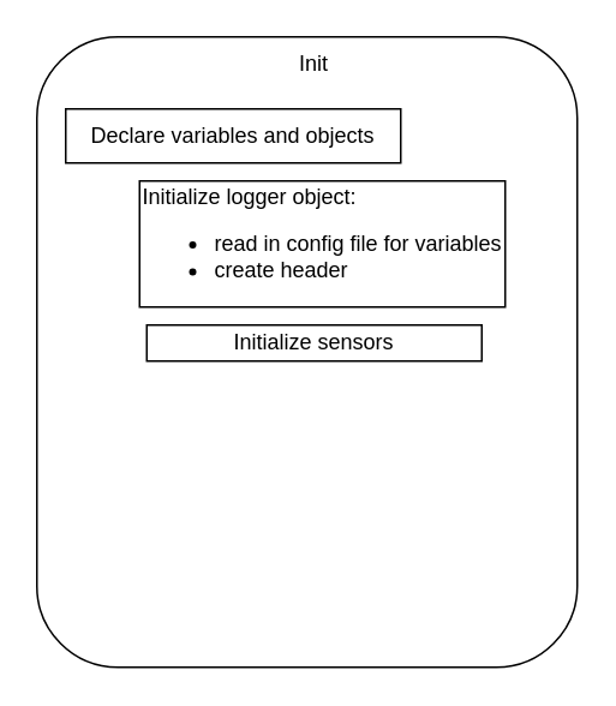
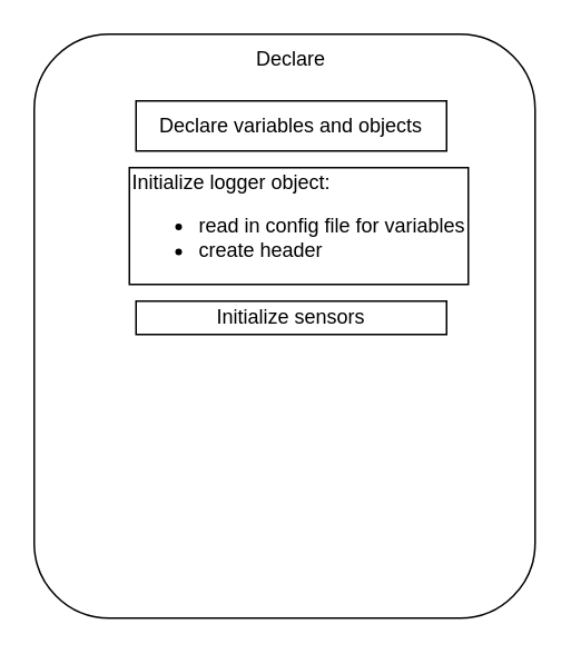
  <mxCell id="0" />
  <mxCell id="1" parent="0" />
  <mxCell id="2" value="" style="rounded=1;whiteSpace=wrap;html=1;fillColor=none;" vertex="1" parent="1"><mxGeometry x="20" y="20" width="300" height="350" as="geometry" /></mxCell>
- <mxCell id="3" value="Init" style="text;html=1;strokeColor=none;fillColor=none;align=center;verticalAlign=middle;whiteSpace=wrap;rounded=0;" vertex="1" parent="1"><mxGeometry x="144" y="20" width="60" height="30" as="geometry" /></mxCell>
- <mxCell id="4" value="Declare variables and objects" style="rounded=0;whiteSpace=wrap;html=1;fillColor=none;" vertex="1" parent="1"><mxGeometry x="36" y="60" width="186" height="30" as="geometry" /></mxCell>
+ <mxCell id="3" value="Declare" style="text;html=1;strokeColor=none;fillColor=none;align=center;verticalAlign=middle;whiteSpace=wrap;rounded=0;" vertex="1" parent="1"><mxGeometry x="144" y="20" width="60" height="30" as="geometry" /></mxCell>
+ <mxCell id="4" value="Declare variables and objects" style="rounded=0;whiteSpace=wrap;html=1;fillColor=none;" vertex="1" parent="1"><mxGeometry x="81" y="60" width="186" height="30" as="geometry" /></mxCell>
  <mxCell id="5" value="Initialize sensors" style="rounded=0;whiteSpace=wrap;html=1;fillColor=none;" vertex="1" parent="1"><mxGeometry x="81" y="180" width="186" height="20" as="geometry" /></mxCell>
  <mxCell id="6" value="Initialize logger object:&lt;br&gt;&lt;ul&gt;&lt;li style=&quot;&quot;&gt;read in config file for variables&lt;/li&gt;&lt;li style=&quot;&quot;&gt;create header&lt;/li&gt;&lt;/ul&gt;" style="rounded=0;whiteSpace=wrap;html=1;fillColor=none;align=left;" vertex="1" parent="1"><mxGeometry x="77" y="100" width="203" height="70" as="geometry" /></mxCell>
